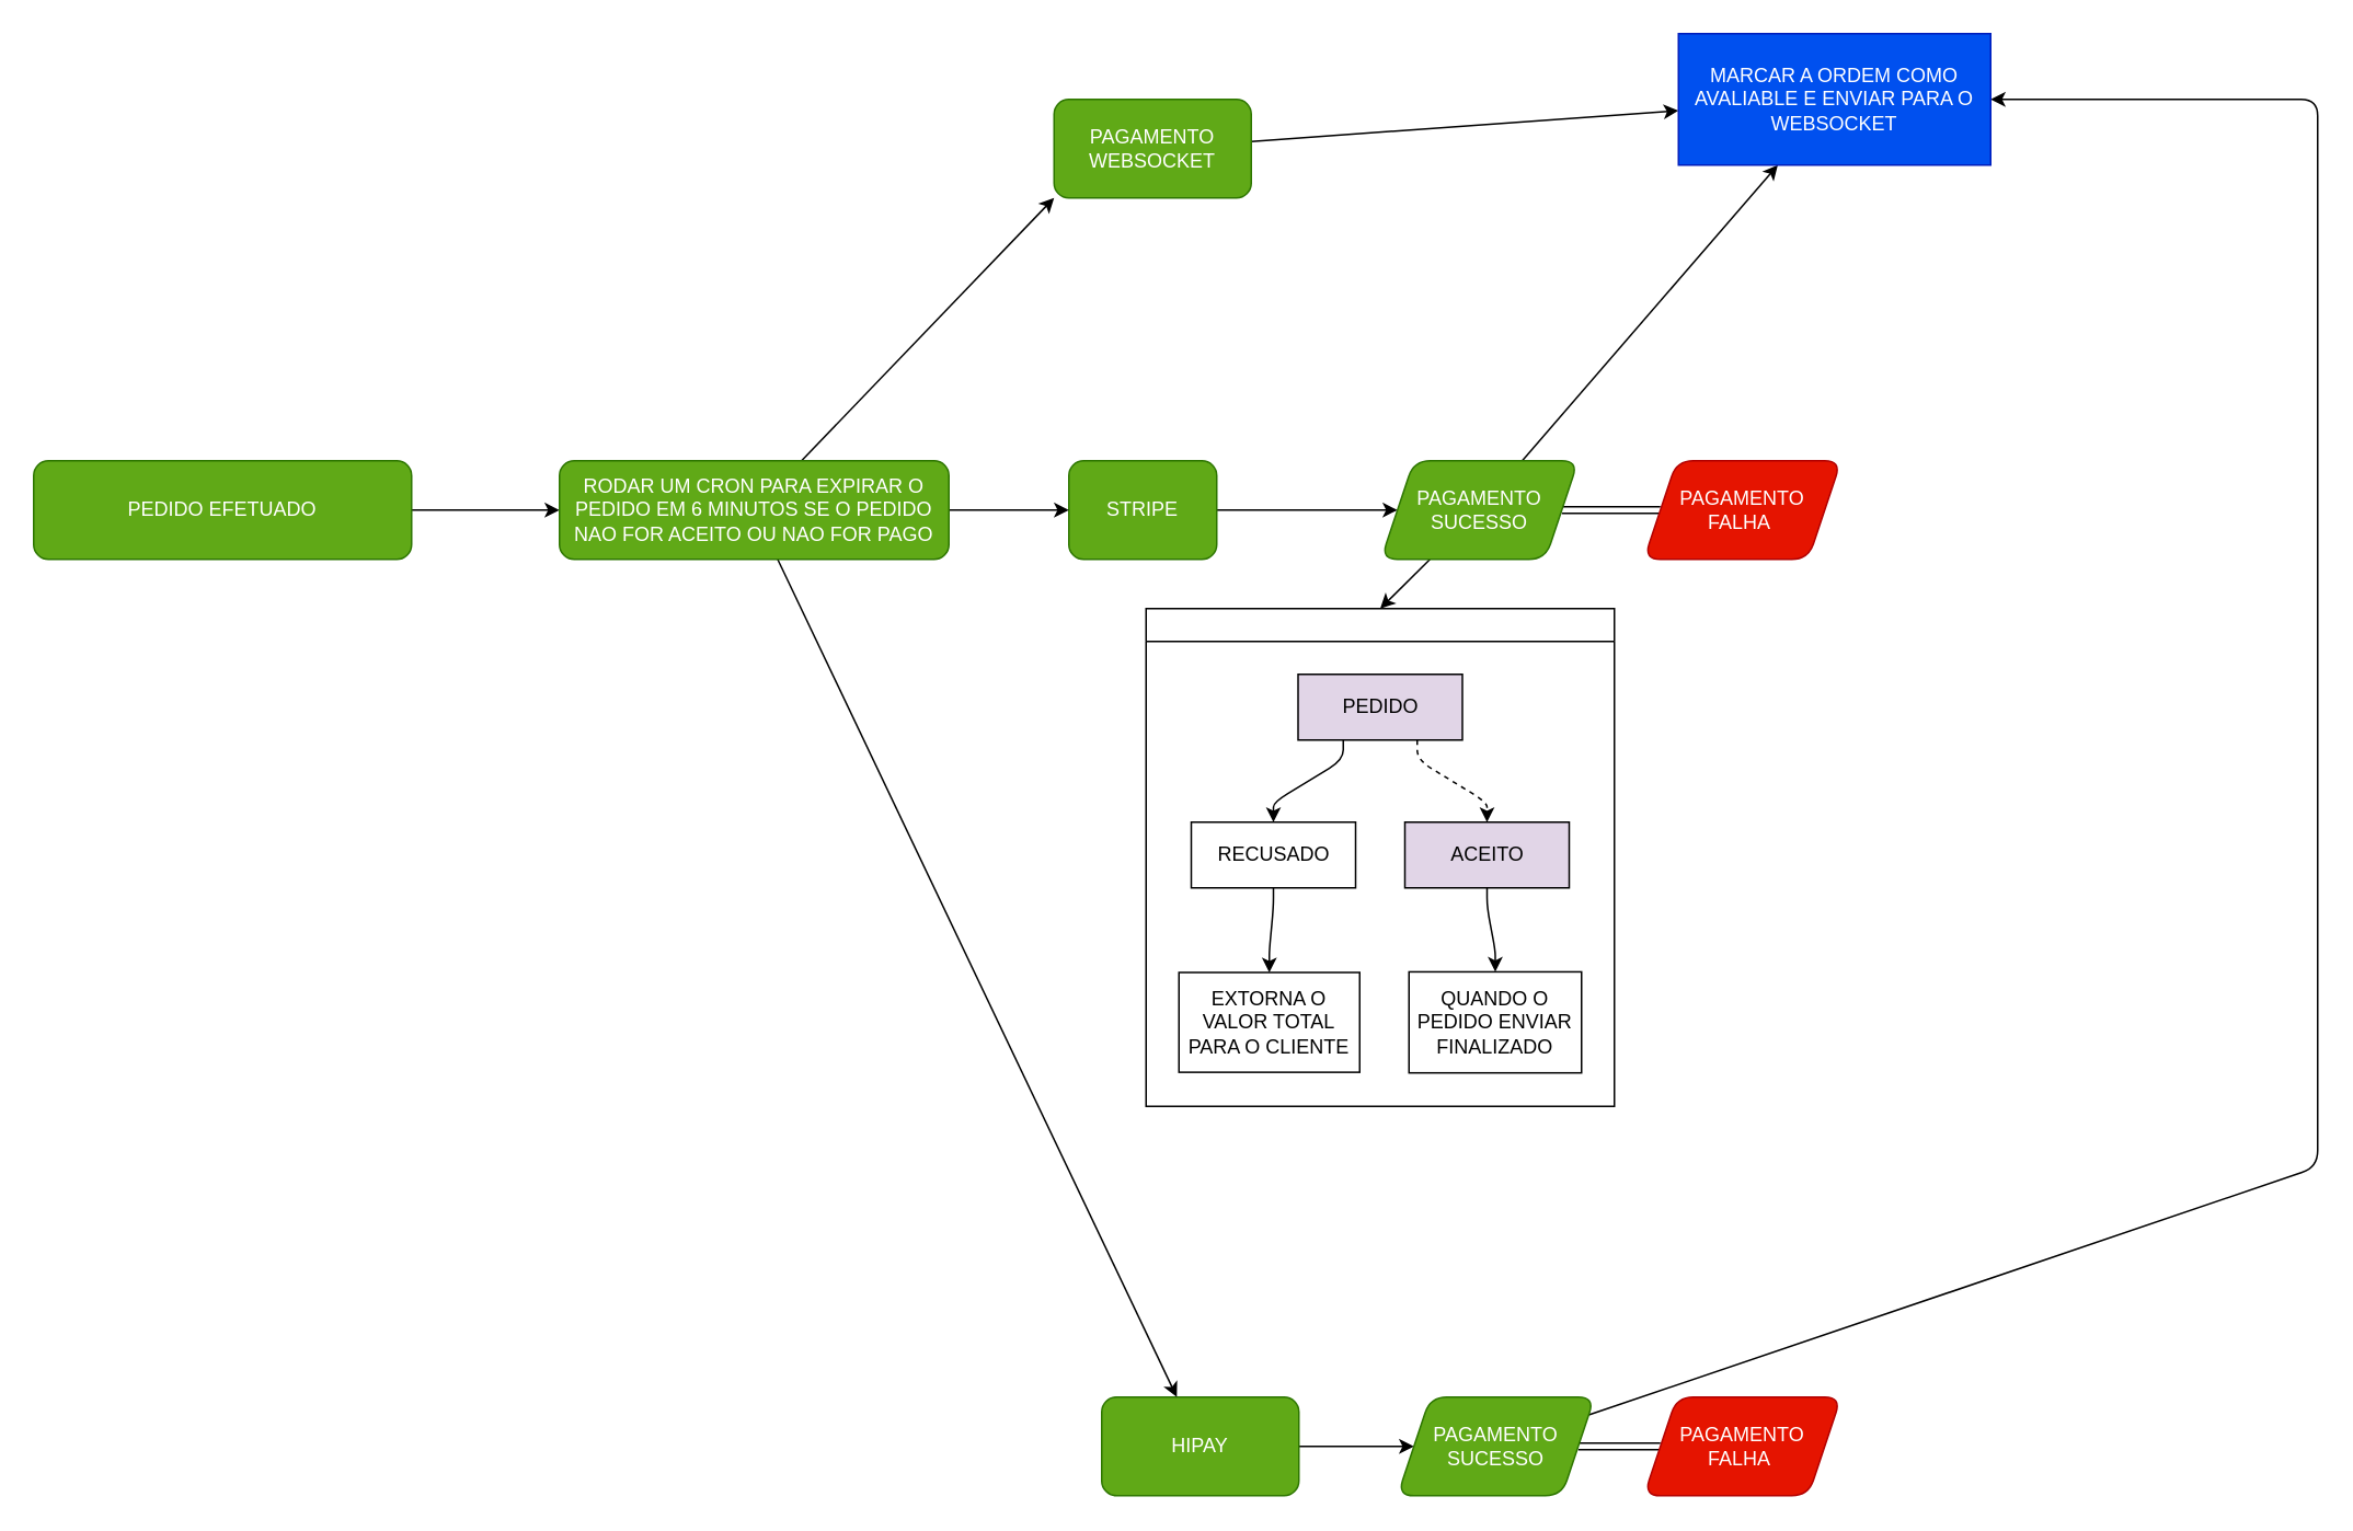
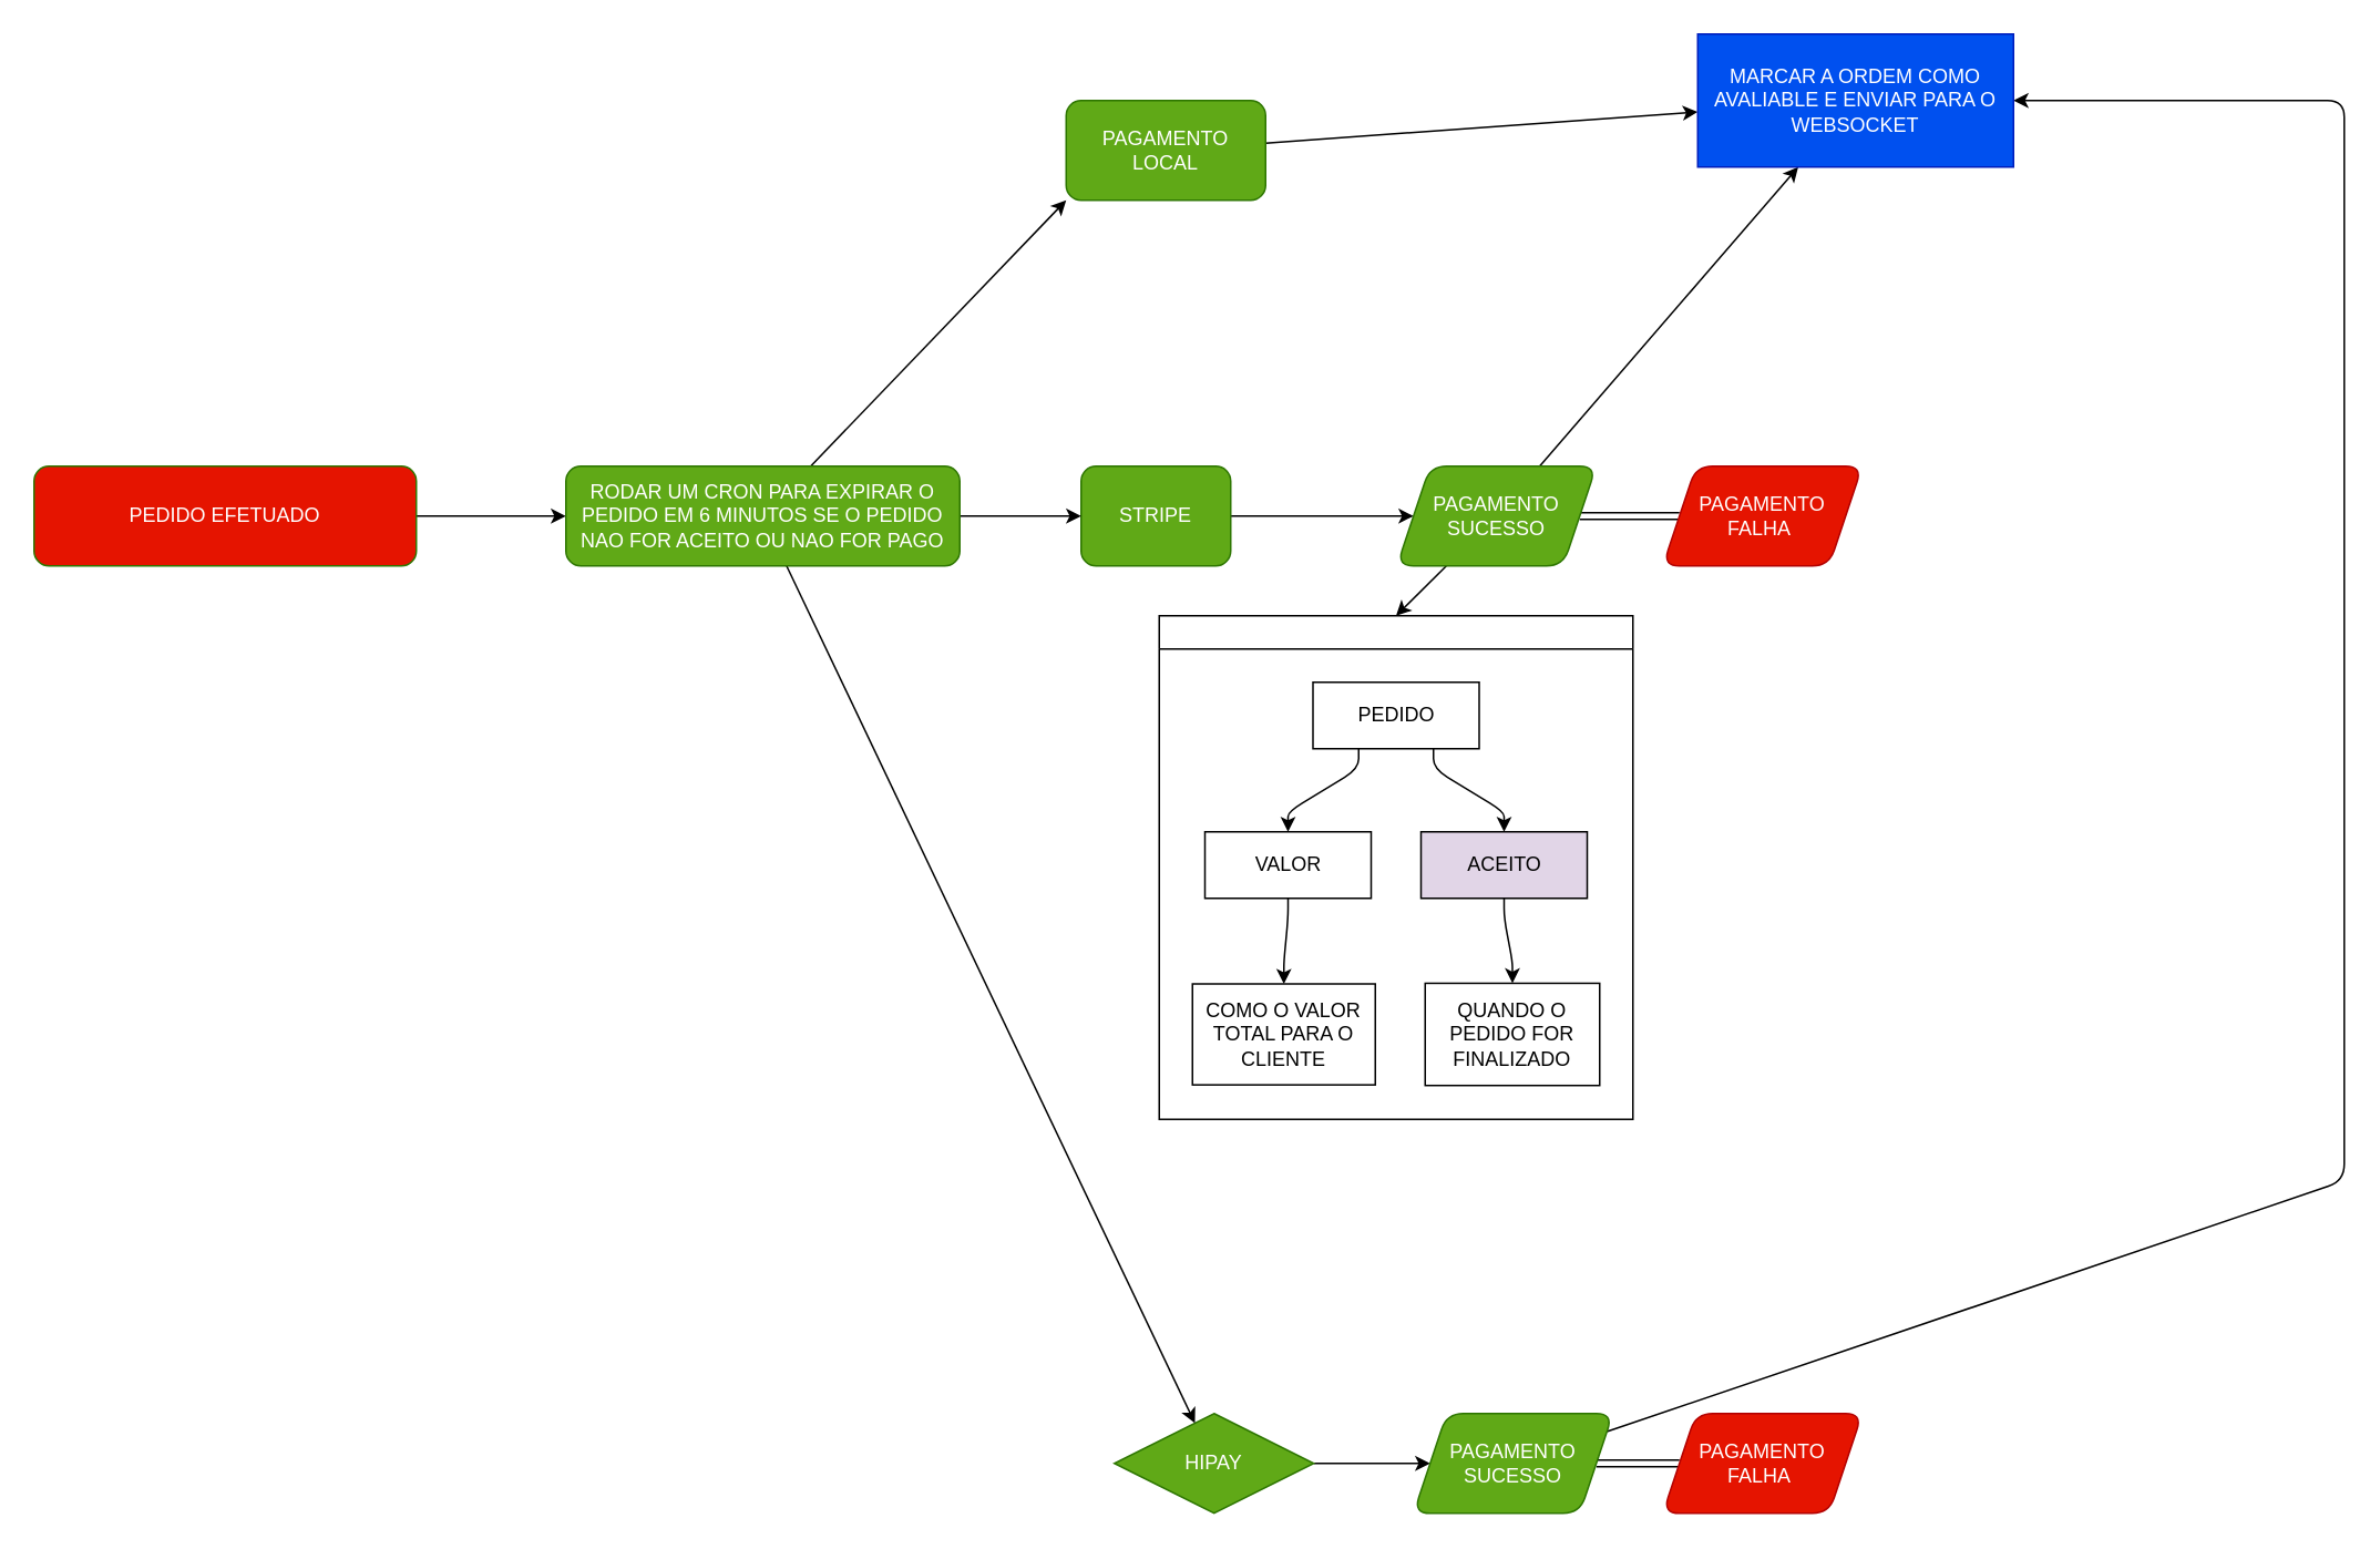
  <mxCell id="0" />
  <mxCell id="1" parent="0" />
  <mxCell id="2" style="edgeStyle=none;html=1;" edge="1" parent="1" source="3" target="13"><mxGeometry relative="1" as="geometry" /></mxCell>
- <mxCell id="3" value="PEDIDO EFETUADO" style="rounded=1;whiteSpace=wrap;html=1;fillColor=#60a917;strokeColor=#2D7600;fontColor=#ffffff;" vertex="1" parent="1"><mxGeometry x="20" y="280" width="230" height="60" as="geometry" /></mxCell>
+ <mxCell id="3" value="PEDIDO EFETUADO" style="rounded=1;whiteSpace=wrap;html=1;fillColor=#e51400;strokeColor=#2D7600;fontColor=#ffffff;" vertex="1" parent="1"><mxGeometry x="20" y="280" width="230" height="60" as="geometry" /></mxCell>
  <mxCell id="4" style="edgeStyle=none;html=1;" edge="1" parent="1" source="5" target="23"><mxGeometry relative="1" as="geometry" /></mxCell>
- <mxCell id="5" value="PAGAMENTO WEBSOCKET" style="whiteSpace=wrap;html=1;fillColor=#60a917;strokeColor=#2D7600;fontColor=#ffffff;rounded=1;" vertex="1" parent="1"><mxGeometry x="641" y="60" width="120" height="60" as="geometry" /></mxCell>
+ <mxCell id="5" value="PAGAMENTO LOCAL" style="whiteSpace=wrap;html=1;fillColor=#60a917;strokeColor=#2D7600;fontColor=#ffffff;rounded=1;" vertex="1" parent="1"><mxGeometry x="641" y="60" width="120" height="60" as="geometry" /></mxCell>
  <mxCell id="6" value="" style="edgeStyle=none;html=1;" edge="1" parent="1" source="7" target="17"><mxGeometry relative="1" as="geometry" /></mxCell>
  <mxCell id="7" value="STRIPE" style="whiteSpace=wrap;html=1;fillColor=#60a917;strokeColor=#2D7600;fontColor=#ffffff;rounded=1;" vertex="1" parent="1"><mxGeometry x="650" y="280" width="90" height="60" as="geometry" /></mxCell>
  <mxCell id="8" style="edgeStyle=none;html=1;" edge="1" parent="1" source="9" target="21"><mxGeometry relative="1" as="geometry" /></mxCell>
- <mxCell id="9" value="HIPAY" style="whiteSpace=wrap;html=1;fillColor=#60a917;strokeColor=#2D7600;fontColor=#ffffff;rounded=1;" vertex="1" parent="1"><mxGeometry x="670" y="850" width="120" height="60" as="geometry" /></mxCell>
+ <mxCell id="9" value="HIPAY" style="rhombus;whiteSpace=wrap;html=1;fillColor=#60a917;strokeColor=#2D7600;fontColor=#ffffff;" vertex="1" parent="1"><mxGeometry x="670" y="850" width="120" height="60" as="geometry" /></mxCell>
  <mxCell id="10" style="edgeStyle=none;html=1;" edge="1" parent="1" source="13" target="7"><mxGeometry relative="1" as="geometry" /></mxCell>
  <mxCell id="11" style="edgeStyle=none;html=1;entryX=0;entryY=1;entryDx=0;entryDy=0;" edge="1" parent="1" source="13" target="5"><mxGeometry relative="1" as="geometry" /></mxCell>
  <mxCell id="12" style="edgeStyle=none;html=1;" edge="1" parent="1" source="13" target="9"><mxGeometry relative="1" as="geometry" /></mxCell>
  <mxCell id="13" value="RODAR UM CRON PARA EXPIRAR O PEDIDO EM 6 MINUTOS SE O PEDIDO NAO FOR ACEITO OU NAO FOR PAGO" style="whiteSpace=wrap;html=1;fillColor=#60a917;strokeColor=#2D7600;fontColor=#ffffff;rounded=1;" vertex="1" parent="1"><mxGeometry x="340" y="280" width="237" height="60" as="geometry" /></mxCell>
  <mxCell id="14" value="" style="edgeStyle=none;html=1;shape=link;" edge="1" parent="1" source="17" target="18"><mxGeometry relative="1" as="geometry" /></mxCell>
  <mxCell id="15" style="edgeStyle=none;html=1;" edge="1" parent="1" source="17" target="23"><mxGeometry relative="1" as="geometry" /></mxCell>
  <mxCell id="16" style="edgeStyle=none;html=1;entryX=0.5;entryY=0;entryDx=0;entryDy=0;" edge="1" parent="1" source="17" target="24"><mxGeometry relative="1" as="geometry" /></mxCell>
  <mxCell id="17" value="PAGAMENTO SUCESSO" style="shape=parallelogram;perimeter=parallelogramPerimeter;whiteSpace=wrap;html=1;fixedSize=1;fillColor=#60a917;strokeColor=#2D7600;fontColor=#ffffff;rounded=1;" vertex="1" parent="1"><mxGeometry x="840" y="280" width="120" height="60" as="geometry" /></mxCell>
  <mxCell id="18" value="PAGAMENTO FALHA&amp;nbsp;" style="shape=parallelogram;perimeter=parallelogramPerimeter;whiteSpace=wrap;html=1;fixedSize=1;fillColor=#e51400;strokeColor=#B20000;fontColor=#ffffff;rounded=1;" vertex="1" parent="1"><mxGeometry x="1000" y="280" width="120" height="60" as="geometry" /></mxCell>
  <mxCell id="19" value="" style="edgeStyle=none;html=1;shape=link;" edge="1" parent="1" source="21" target="22"><mxGeometry relative="1" as="geometry" /></mxCell>
  <mxCell id="20" style="edgeStyle=none;html=1;" edge="1" parent="1" source="21" target="23"><mxGeometry relative="1" as="geometry"><Array as="points"><mxPoint x="1410" y="710" /><mxPoint x="1410" y="60" /></Array></mxGeometry></mxCell>
  <mxCell id="21" value="PAGAMENTO SUCESSO" style="shape=parallelogram;perimeter=parallelogramPerimeter;whiteSpace=wrap;html=1;fixedSize=1;fillColor=#60a917;strokeColor=#2D7600;fontColor=#ffffff;rounded=1;" vertex="1" parent="1"><mxGeometry x="850" y="850" width="120" height="60" as="geometry" /></mxCell>
  <mxCell id="22" value="PAGAMENTO FALHA&amp;nbsp;" style="shape=parallelogram;perimeter=parallelogramPerimeter;whiteSpace=wrap;html=1;fixedSize=1;fillColor=#e51400;strokeColor=#B20000;fontColor=#ffffff;rounded=1;" vertex="1" parent="1"><mxGeometry x="1000" y="850" width="120" height="60" as="geometry" /></mxCell>
  <mxCell id="23" value="MARCAR A ORDEM COMO AVALIABLE E ENVIAR PARA O WEBSOCKET" style="rounded=0;whiteSpace=wrap;html=1;fillColor=#0050ef;fontColor=#ffffff;strokeColor=#001DBC;" vertex="1" parent="1"><mxGeometry x="1021" y="20" width="190" height="80" as="geometry" /></mxCell>
  <mxCell id="24" value="" style="swimlane;startSize=20;horizontal=1;childLayout=flowLayout;flowOrientation=north;resizable=0;interRankCellSpacing=50;containerType=tree;fontSize=12;" vertex="1" parent="1"><mxGeometry x="697" y="370" width="285" height="303" as="geometry" /></mxCell>
- <mxCell id="25" value="PEDIDO" style="whiteSpace=wrap;html=1;fillColor=#e1d5e7;" vertex="1" parent="24"><mxGeometry x="92.5" y="40" width="100" height="40" as="geometry" /></mxCell>
- <mxCell id="26" value="RECUSADO" style="whiteSpace=wrap;html=1;" vertex="1" parent="24"><mxGeometry x="27.5" y="130" width="100" height="40" as="geometry" /></mxCell>
+ <mxCell id="25" value="PEDIDO" style="whiteSpace=wrap;html=1;" vertex="1" parent="24"><mxGeometry x="92.5" y="40" width="100" height="40" as="geometry" /></mxCell>
+ <mxCell id="26" value="VALOR" style="whiteSpace=wrap;html=1;" vertex="1" parent="24"><mxGeometry x="27.5" y="130" width="100" height="40" as="geometry" /></mxCell>
  <mxCell id="27" value="" style="html=1;rounded=1;curved=0;sourcePerimeterSpacing=0;targetPerimeterSpacing=0;startSize=6;endSize=6;noEdgeStyle=1;orthogonal=1;" edge="1" parent="24" source="25" target="26"><mxGeometry relative="1" as="geometry"><Array as="points"><mxPoint x="120" y="92" /><mxPoint x="77.5" y="118" /></Array></mxGeometry></mxCell>
  <mxCell id="28" value="ACEITO" style="whiteSpace=wrap;html=1;fillColor=#e1d5e7;" vertex="1" parent="24"><mxGeometry x="157.5" y="130" width="100" height="40" as="geometry" /></mxCell>
- <mxCell id="29" value="" style="html=1;rounded=1;curved=0;sourcePerimeterSpacing=0;targetPerimeterSpacing=0;startSize=6;endSize=6;noEdgeStyle=1;orthogonal=1;dashed=1;" edge="1" parent="24" source="25" target="28"><mxGeometry relative="1" as="geometry"><Array as="points"><mxPoint x="165" y="92" /><mxPoint x="207.5" y="118" /></Array></mxGeometry></mxCell>
+ <mxCell id="29" value="" style="html=1;rounded=1;curved=0;sourcePerimeterSpacing=0;targetPerimeterSpacing=0;startSize=6;endSize=6;noEdgeStyle=1;orthogonal=1;" edge="1" parent="24" source="25" target="28"><mxGeometry relative="1" as="geometry"><Array as="points"><mxPoint x="165" y="92" /><mxPoint x="207.5" y="118" /></Array></mxGeometry></mxCell>
  <mxCell id="30" value="" style="html=1;rounded=1;curved=0;sourcePerimeterSpacing=0;targetPerimeterSpacing=0;startSize=6;endSize=6;noEdgeStyle=1;orthogonal=1;" edge="1" target="31" source="28" parent="24"><mxGeometry relative="1" as="geometry"><mxPoint x="1277.5" y="1050" as="sourcePoint" /><Array as="points"><mxPoint x="207.5" y="182" /><mxPoint x="212.5" y="208" /></Array></mxGeometry></mxCell>
- <mxCell id="31" value="QUANDO O PEDIDO ENVIAR FINALIZADO" style="whiteSpace=wrap;html=1;" vertex="1" parent="24"><mxGeometry x="160" y="221.125" width="105" height="61.5" as="geometry" /></mxCell>
+ <mxCell id="31" value="QUANDO O PEDIDO FOR FINALIZADO" style="whiteSpace=wrap;html=1;" vertex="1" parent="24"><mxGeometry x="160" y="221.125" width="105" height="61.5" as="geometry" /></mxCell>
  <mxCell id="32" value="" style="html=1;rounded=1;curved=0;sourcePerimeterSpacing=0;targetPerimeterSpacing=0;startSize=6;endSize=6;noEdgeStyle=1;orthogonal=1;" edge="1" target="33" source="26" parent="24"><mxGeometry relative="1" as="geometry"><mxPoint x="899.5" y="560" as="sourcePoint" /><Array as="points"><mxPoint x="77.5" y="182" /><mxPoint x="75" y="208" /></Array></mxGeometry></mxCell>
- <mxCell id="33" value="EXTORNA O VALOR TOTAL PARA O CLIENTE&lt;br&gt;" style="whiteSpace=wrap;html=1;" vertex="1" parent="24"><mxGeometry x="20" y="221.5" width="110" height="60.75" as="geometry" /></mxCell>
+ <mxCell id="33" value="COMO O VALOR TOTAL PARA O CLIENTE&lt;br&gt;" style="whiteSpace=wrap;html=1;" vertex="1" parent="24"><mxGeometry x="20" y="221.5" width="110" height="60.75" as="geometry" /></mxCell>
